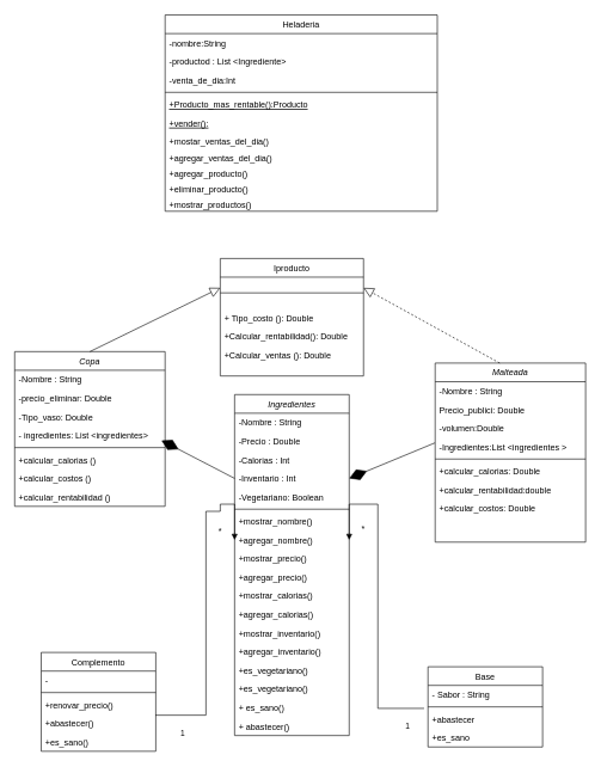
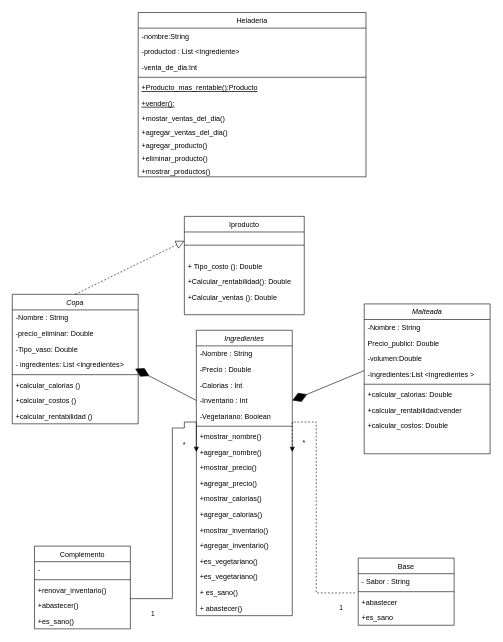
  <mxCell id="0" />
  <mxCell id="1" parent="0" />
  <mxCell id="2" value="Ingredientes" style="swimlane;fontStyle=2;align=center;verticalAlign=top;childLayout=stackLayout;horizontal=1;startSize=26;horizontalStack=0;resizeParent=1;resizeLast=0;collapsible=1;marginBottom=0;rounded=0;shadow=0;strokeWidth=1;" parent="1" vertex="1"><mxGeometry x="327" y="550" width="160" height="476" as="geometry"><mxRectangle x="230" y="140" width="160" height="26" as="alternateBounds" /></mxGeometry></mxCell>
  <mxCell id="3" value="-Nombre : String    " style="text;align=left;verticalAlign=top;spacingLeft=4;spacingRight=4;overflow=hidden;rotatable=0;points=[[0,0.5],[1,0.5]];portConstraint=eastwest;" parent="2" vertex="1"><mxGeometry y="26" width="160" height="26" as="geometry" /></mxCell>
  <mxCell id="4" value="-Precio : Double" style="text;align=left;verticalAlign=top;spacingLeft=4;spacingRight=4;overflow=hidden;rotatable=0;points=[[0,0.5],[1,0.5]];portConstraint=eastwest;rounded=0;shadow=0;html=0;" parent="2" vertex="1"><mxGeometry y="52" width="160" height="26" as="geometry" /></mxCell>
  <mxCell id="5" value="-Calorias : Int" style="text;align=left;verticalAlign=top;spacingLeft=4;spacingRight=4;overflow=hidden;rotatable=0;points=[[0,0.5],[1,0.5]];portConstraint=eastwest;rounded=0;shadow=0;html=0;" parent="2" vertex="1"><mxGeometry y="78" width="160" height="26" as="geometry" /></mxCell>
  <mxCell id="6" value="-Inventario : Int" style="text;align=left;verticalAlign=top;spacingLeft=4;spacingRight=4;overflow=hidden;rotatable=0;points=[[0,0.5],[1,0.5]];portConstraint=eastwest;rounded=0;shadow=0;html=0;" vertex="1" parent="2"><mxGeometry y="104" width="160" height="26" as="geometry" /></mxCell>
  <mxCell id="7" value="-Vegetariano: Boolean" style="text;align=left;verticalAlign=top;spacingLeft=4;spacingRight=4;overflow=hidden;rotatable=0;points=[[0,0.5],[1,0.5]];portConstraint=eastwest;rounded=0;shadow=0;html=0;" vertex="1" parent="2"><mxGeometry y="130" width="160" height="26" as="geometry" /></mxCell>
  <mxCell id="8" value="" style="line;html=1;strokeWidth=1;align=left;verticalAlign=middle;spacingTop=-1;spacingLeft=3;spacingRight=3;rotatable=0;labelPosition=right;points=[];portConstraint=eastwest;" parent="2" vertex="1"><mxGeometry y="156" width="160" height="8" as="geometry" /></mxCell>
  <mxCell id="9" value="+mostrar_nombre()" style="text;align=left;verticalAlign=top;spacingLeft=4;spacingRight=4;overflow=hidden;rotatable=0;points=[[0,0.5],[1,0.5]];portConstraint=eastwest;" parent="2" vertex="1"><mxGeometry y="164" width="160" height="26" as="geometry" /></mxCell>
  <mxCell id="10" value="+agregar_nombre()" style="text;align=left;verticalAlign=top;spacingLeft=4;spacingRight=4;overflow=hidden;rotatable=0;points=[[0,0.5],[1,0.5]];portConstraint=eastwest;" vertex="1" parent="2"><mxGeometry y="190" width="160" height="26" as="geometry" /></mxCell>
  <mxCell id="11" value="+mostrar_precio()" style="text;align=left;verticalAlign=top;spacingLeft=4;spacingRight=4;overflow=hidden;rotatable=0;points=[[0,0.5],[1,0.5]];portConstraint=eastwest;" vertex="1" parent="2"><mxGeometry y="216" width="160" height="26" as="geometry" /></mxCell>
  <mxCell id="12" value="+agregar_precio()" style="text;align=left;verticalAlign=top;spacingLeft=4;spacingRight=4;overflow=hidden;rotatable=0;points=[[0,0.5],[1,0.5]];portConstraint=eastwest;" vertex="1" parent="2"><mxGeometry y="242" width="160" height="26" as="geometry" /></mxCell>
  <mxCell id="13" value="+mostrar_calorias()" style="text;align=left;verticalAlign=top;spacingLeft=4;spacingRight=4;overflow=hidden;rotatable=0;points=[[0,0.5],[1,0.5]];portConstraint=eastwest;" vertex="1" parent="2"><mxGeometry y="268" width="160" height="26" as="geometry" /></mxCell>
  <mxCell id="14" value="+agregar_calorias()" style="text;align=left;verticalAlign=top;spacingLeft=4;spacingRight=4;overflow=hidden;rotatable=0;points=[[0,0.5],[1,0.5]];portConstraint=eastwest;" vertex="1" parent="2"><mxGeometry y="294" width="160" height="26" as="geometry" /></mxCell>
  <mxCell id="15" value="+mostrar_inventario()" style="text;align=left;verticalAlign=top;spacingLeft=4;spacingRight=4;overflow=hidden;rotatable=0;points=[[0,0.5],[1,0.5]];portConstraint=eastwest;" vertex="1" parent="2"><mxGeometry y="320" width="160" height="26" as="geometry" /></mxCell>
  <mxCell id="16" value="+agregar_inventario()" style="text;align=left;verticalAlign=top;spacingLeft=4;spacingRight=4;overflow=hidden;rotatable=0;points=[[0,0.5],[1,0.5]];portConstraint=eastwest;" vertex="1" parent="2"><mxGeometry y="346" width="160" height="26" as="geometry" /></mxCell>
  <mxCell id="17" value="+es_vegetariano()" style="text;align=left;verticalAlign=top;spacingLeft=4;spacingRight=4;overflow=hidden;rotatable=0;points=[[0,0.5],[1,0.5]];portConstraint=eastwest;" vertex="1" parent="2"><mxGeometry y="372" width="160" height="26" as="geometry" /></mxCell>
  <mxCell id="18" value="+es_vegetariano()" style="text;align=left;verticalAlign=top;spacingLeft=4;spacingRight=4;overflow=hidden;rotatable=0;points=[[0,0.5],[1,0.5]];portConstraint=eastwest;" vertex="1" parent="2"><mxGeometry y="398" width="160" height="26" as="geometry" /></mxCell>
  <mxCell id="19" value="+ es_sano() " style="text;align=left;verticalAlign=top;spacingLeft=4;spacingRight=4;overflow=hidden;rotatable=0;points=[[0,0.5],[1,0.5]];portConstraint=eastwest;" vertex="1" parent="2"><mxGeometry y="424" width="160" height="26" as="geometry" /></mxCell>
  <mxCell id="20" value="+ abastecer()" style="text;align=left;verticalAlign=top;spacingLeft=4;spacingRight=4;overflow=hidden;rotatable=0;points=[[0,0.5],[1,0.5]];portConstraint=eastwest;" vertex="1" parent="2"><mxGeometry y="450" width="160" height="26" as="geometry" /></mxCell>
  <mxCell id="21" value="Heladeria" style="swimlane;fontStyle=0;align=center;verticalAlign=top;childLayout=stackLayout;horizontal=1;startSize=26;horizontalStack=0;resizeParent=1;resizeLast=0;collapsible=1;marginBottom=0;rounded=0;shadow=0;strokeWidth=1;" parent="1" vertex="1"><mxGeometry x="230" y="20" width="380" height="274" as="geometry"><mxRectangle x="130" y="380" width="160" height="26" as="alternateBounds" /></mxGeometry></mxCell>
  <mxCell id="22" value="-nombre:String" style="text;align=left;verticalAlign=top;spacingLeft=4;spacingRight=4;overflow=hidden;rotatable=0;points=[[0,0.5],[1,0.5]];portConstraint=eastwest;" vertex="1" parent="21"><mxGeometry y="26" width="380" height="26" as="geometry" /></mxCell>
  <mxCell id="23" value="-productod : List &lt;Ingrediente&gt;" style="text;align=left;verticalAlign=top;spacingLeft=4;spacingRight=4;overflow=hidden;rotatable=0;points=[[0,0.5],[1,0.5]];portConstraint=eastwest;" parent="21" vertex="1"><mxGeometry y="52" width="380" height="26" as="geometry" /></mxCell>
  <mxCell id="24" value="-venta_de_dia:Int" style="text;align=left;verticalAlign=top;spacingLeft=4;spacingRight=4;overflow=hidden;rotatable=0;points=[[0,0.5],[1,0.5]];portConstraint=eastwest;" vertex="1" parent="21"><mxGeometry y="78" width="380" height="26" as="geometry" /></mxCell>
  <mxCell id="25" value="" style="line;html=1;strokeWidth=1;align=left;verticalAlign=middle;spacingTop=-1;spacingLeft=3;spacingRight=3;rotatable=0;labelPosition=right;points=[];portConstraint=eastwest;" parent="21" vertex="1"><mxGeometry y="104" width="380" height="8" as="geometry" /></mxCell>
  <mxCell id="26" value="+Producto_mas_rentable():Producto" style="text;align=left;verticalAlign=top;spacingLeft=4;spacingRight=4;overflow=hidden;rotatable=0;points=[[0,0.5],[1,0.5]];portConstraint=eastwest;fontStyle=4" parent="21" vertex="1"><mxGeometry y="112" width="380" height="26" as="geometry" /></mxCell>
  <mxCell id="27" value="+vender():" style="text;align=left;verticalAlign=top;spacingLeft=4;spacingRight=4;overflow=hidden;rotatable=0;points=[[0,0.5],[1,0.5]];portConstraint=eastwest;fontStyle=4" vertex="1" parent="21"><mxGeometry y="138" width="380" height="26" as="geometry" /></mxCell>
  <mxCell id="28" value="+mostar_ventas_del_dia()" style="text;align=left;verticalAlign=top;spacingLeft=4;spacingRight=4;overflow=hidden;rotatable=0;points=[[0,0.5],[1,0.5]];portConstraint=eastwest;" parent="21" vertex="1"><mxGeometry y="164" width="380" height="22" as="geometry" /></mxCell>
  <mxCell id="29" value="+agregar_ventas_del_dia()" style="text;align=left;verticalAlign=top;spacingLeft=4;spacingRight=4;overflow=hidden;rotatable=0;points=[[0,0.5],[1,0.5]];portConstraint=eastwest;" vertex="1" parent="21"><mxGeometry y="186" width="380" height="22" as="geometry" /></mxCell>
  <mxCell id="30" value="+agregar_producto()" style="text;align=left;verticalAlign=top;spacingLeft=4;spacingRight=4;overflow=hidden;rotatable=0;points=[[0,0.5],[1,0.5]];portConstraint=eastwest;" vertex="1" parent="21"><mxGeometry y="208" width="380" height="22" as="geometry" /></mxCell>
  <mxCell id="31" value="+eliminar_producto()" style="text;align=left;verticalAlign=top;spacingLeft=4;spacingRight=4;overflow=hidden;rotatable=0;points=[[0,0.5],[1,0.5]];portConstraint=eastwest;" vertex="1" parent="21"><mxGeometry y="230" width="380" height="22" as="geometry" /></mxCell>
  <mxCell id="32" value="+mostrar_productos()" style="text;align=left;verticalAlign=top;spacingLeft=4;spacingRight=4;overflow=hidden;rotatable=0;points=[[0,0.5],[1,0.5]];portConstraint=eastwest;" vertex="1" parent="21"><mxGeometry y="252" width="380" height="22" as="geometry" /></mxCell>
  <mxCell id="33" value="Base" style="swimlane;fontStyle=0;align=center;verticalAlign=top;childLayout=stackLayout;horizontal=1;startSize=26;horizontalStack=0;resizeParent=1;resizeLast=0;collapsible=1;marginBottom=0;rounded=0;shadow=0;strokeWidth=1;" parent="1" vertex="1"><mxGeometry x="597" y="930" width="160" height="112" as="geometry"><mxRectangle x="340" y="380" width="170" height="26" as="alternateBounds" /></mxGeometry></mxCell>
  <mxCell id="34" value="- Sabor : String" style="text;align=left;verticalAlign=top;spacingLeft=4;spacingRight=4;overflow=hidden;rotatable=0;points=[[0,0.5],[1,0.5]];portConstraint=eastwest;" parent="33" vertex="1"><mxGeometry y="26" width="160" height="26" as="geometry" /></mxCell>
  <mxCell id="35" value="" style="line;html=1;strokeWidth=1;align=left;verticalAlign=middle;spacingTop=-1;spacingLeft=3;spacingRight=3;rotatable=0;labelPosition=right;points=[];portConstraint=eastwest;" parent="33" vertex="1"><mxGeometry y="52" width="160" height="8" as="geometry" /></mxCell>
  <mxCell id="36" value="+abastecer" style="text;align=left;verticalAlign=top;spacingLeft=4;spacingRight=4;overflow=hidden;rotatable=0;points=[[0,0.5],[1,0.5]];portConstraint=eastwest;" vertex="1" parent="33"><mxGeometry y="60" width="160" height="26" as="geometry" /></mxCell>
  <mxCell id="37" value="+es_sano" style="text;align=left;verticalAlign=top;spacingLeft=4;spacingRight=4;overflow=hidden;rotatable=0;points=[[0,0.5],[1,0.5]];portConstraint=eastwest;" vertex="1" parent="33"><mxGeometry y="86" width="160" height="26" as="geometry" /></mxCell>
  <mxCell id="38" value="Complemento" style="swimlane;fontStyle=0;align=center;verticalAlign=top;childLayout=stackLayout;horizontal=1;startSize=26;horizontalStack=0;resizeParent=1;resizeLast=0;collapsible=1;marginBottom=0;rounded=0;shadow=0;strokeWidth=1;" vertex="1" parent="1"><mxGeometry x="57" y="910" width="160" height="138" as="geometry"><mxRectangle x="340" y="380" width="170" height="26" as="alternateBounds" /></mxGeometry></mxCell>
  <mxCell id="39" value="- " style="text;align=left;verticalAlign=top;spacingLeft=4;spacingRight=4;overflow=hidden;rotatable=0;points=[[0,0.5],[1,0.5]];portConstraint=eastwest;" vertex="1" parent="38"><mxGeometry y="26" width="160" height="26" as="geometry" /></mxCell>
  <mxCell id="40" value="" style="line;html=1;strokeWidth=1;align=left;verticalAlign=middle;spacingTop=-1;spacingLeft=3;spacingRight=3;rotatable=0;labelPosition=right;points=[];portConstraint=eastwest;" vertex="1" parent="38"><mxGeometry y="52" width="160" height="8" as="geometry" /></mxCell>
- <mxCell id="41" value="+renovar_precio()" style="text;align=left;verticalAlign=top;spacingLeft=4;spacingRight=4;overflow=hidden;rotatable=0;points=[[0,0.5],[1,0.5]];portConstraint=eastwest;" vertex="1" parent="38"><mxGeometry y="60" width="160" height="26" as="geometry" /></mxCell>
+ <mxCell id="41" value="+renovar_inventario()" style="text;align=left;verticalAlign=top;spacingLeft=4;spacingRight=4;overflow=hidden;rotatable=0;points=[[0,0.5],[1,0.5]];portConstraint=eastwest;" vertex="1" parent="38"><mxGeometry y="60" width="160" height="26" as="geometry" /></mxCell>
  <mxCell id="42" value="+abastecer()" style="text;align=left;verticalAlign=top;spacingLeft=4;spacingRight=4;overflow=hidden;rotatable=0;points=[[0,0.5],[1,0.5]];portConstraint=eastwest;" vertex="1" parent="38"><mxGeometry y="86" width="160" height="26" as="geometry" /></mxCell>
  <mxCell id="43" value="+es_sano()" style="text;align=left;verticalAlign=top;spacingLeft=4;spacingRight=4;overflow=hidden;rotatable=0;points=[[0,0.5],[1,0.5]];portConstraint=eastwest;" vertex="1" parent="38"><mxGeometry y="112" width="160" height="26" as="geometry" /></mxCell>
  <mxCell id="44" value="Iproducto" style="swimlane;fontStyle=0;align=center;verticalAlign=top;childLayout=stackLayout;horizontal=1;startSize=26;horizontalStack=0;resizeParent=1;resizeLast=0;collapsible=1;marginBottom=0;rounded=0;shadow=0;strokeWidth=1;" vertex="1" parent="1"><mxGeometry x="307" y="360" width="200" height="164" as="geometry"><mxRectangle x="130" y="380" width="160" height="26" as="alternateBounds" /></mxGeometry></mxCell>
  <mxCell id="45" value="" style="line;html=1;strokeWidth=1;align=left;verticalAlign=middle;spacingTop=-1;spacingLeft=3;spacingRight=3;rotatable=0;labelPosition=right;points=[];portConstraint=eastwest;" vertex="1" parent="44"><mxGeometry y="26" width="200" height="44" as="geometry" /></mxCell>
  <mxCell id="46" value="+ Tipo_costo (): Double" style="text;align=left;verticalAlign=top;spacingLeft=4;spacingRight=4;overflow=hidden;rotatable=0;points=[[0,0.5],[1,0.5]];portConstraint=eastwest;" vertex="1" parent="44"><mxGeometry y="70" width="200" height="26" as="geometry" /></mxCell>
  <mxCell id="47" value="+Calcular_rentabilidad(): Double" style="text;align=left;verticalAlign=top;spacingLeft=4;spacingRight=4;overflow=hidden;rotatable=0;points=[[0,0.5],[1,0.5]];portConstraint=eastwest;rounded=0;shadow=0;html=0;" vertex="1" parent="44"><mxGeometry y="96" width="200" height="26" as="geometry" /></mxCell>
  <mxCell id="48" value="+Calcular_ventas (): Double" style="text;align=left;verticalAlign=top;spacingLeft=4;spacingRight=4;overflow=hidden;rotatable=0;points=[[0,0.5],[1,0.5]];portConstraint=eastwest;rounded=0;shadow=0;html=0;" vertex="1" parent="44"><mxGeometry y="122" width="200" height="26" as="geometry" /></mxCell>
  <mxCell id="49" value="Malteada" style="swimlane;fontStyle=2;align=center;verticalAlign=top;childLayout=stackLayout;horizontal=1;startSize=26;horizontalStack=0;resizeParent=1;resizeLast=0;collapsible=1;marginBottom=0;rounded=0;shadow=0;strokeWidth=1;" vertex="1" parent="1"><mxGeometry x="607" y="506" width="210" height="250" as="geometry"><mxRectangle x="230" y="140" width="160" height="26" as="alternateBounds" /></mxGeometry></mxCell>
  <mxCell id="50" value="-Nombre : String    " style="text;align=left;verticalAlign=top;spacingLeft=4;spacingRight=4;overflow=hidden;rotatable=0;points=[[0,0.5],[1,0.5]];portConstraint=eastwest;" vertex="1" parent="49"><mxGeometry y="26" width="210" height="26" as="geometry" /></mxCell>
  <mxCell id="51" value="Precio_publici: Double" style="text;align=left;verticalAlign=top;spacingLeft=4;spacingRight=4;overflow=hidden;rotatable=0;points=[[0,0.5],[1,0.5]];portConstraint=eastwest;rounded=0;shadow=0;html=0;" vertex="1" parent="49"><mxGeometry y="52" width="210" height="26" as="geometry" /></mxCell>
  <mxCell id="52" value="-volumen:Double" style="text;align=left;verticalAlign=top;spacingLeft=4;spacingRight=4;overflow=hidden;rotatable=0;points=[[0,0.5],[1,0.5]];portConstraint=eastwest;rounded=0;shadow=0;html=0;" vertex="1" parent="49"><mxGeometry y="78" width="210" height="26" as="geometry" /></mxCell>
  <mxCell id="53" value="-Ingredientes:List &lt;ingredientes &gt;" style="text;align=left;verticalAlign=top;spacingLeft=4;spacingRight=4;overflow=hidden;rotatable=0;points=[[0,0.5],[1,0.5]];portConstraint=eastwest;rounded=0;shadow=0;html=0;" vertex="1" parent="49"><mxGeometry y="104" width="210" height="26" as="geometry" /></mxCell>
  <mxCell id="54" value="" style="line;html=1;strokeWidth=1;align=left;verticalAlign=middle;spacingTop=-1;spacingLeft=3;spacingRight=3;rotatable=0;labelPosition=right;points=[];portConstraint=eastwest;" vertex="1" parent="49"><mxGeometry y="130" width="210" height="8" as="geometry" /></mxCell>
  <mxCell id="55" value="+calcular_calorias: Double" style="text;align=left;verticalAlign=top;spacingLeft=4;spacingRight=4;overflow=hidden;rotatable=0;points=[[0,0.5],[1,0.5]];portConstraint=eastwest;" vertex="1" parent="49"><mxGeometry y="138" width="210" height="26" as="geometry" /></mxCell>
- <mxCell id="56" value="+calcular_rentabilidad:double" style="text;align=left;verticalAlign=top;spacingLeft=4;spacingRight=4;overflow=hidden;rotatable=0;points=[[0,0.5],[1,0.5]];portConstraint=eastwest;" vertex="1" parent="49"><mxGeometry y="164" width="210" height="26" as="geometry" /></mxCell>
+ <mxCell id="56" value="+calcular_rentabilidad:vender" style="text;align=left;verticalAlign=top;spacingLeft=4;spacingRight=4;overflow=hidden;rotatable=0;points=[[0,0.5],[1,0.5]];portConstraint=eastwest;" vertex="1" parent="49"><mxGeometry y="164" width="210" height="26" as="geometry" /></mxCell>
  <mxCell id="57" value="+calcular_costos: Double" style="text;align=left;verticalAlign=top;spacingLeft=4;spacingRight=4;overflow=hidden;rotatable=0;points=[[0,0.5],[1,0.5]];portConstraint=eastwest;" vertex="1" parent="49"><mxGeometry y="190" width="210" height="26" as="geometry" /></mxCell>
  <mxCell id="58" value="Copa" style="swimlane;fontStyle=2;align=center;verticalAlign=top;childLayout=stackLayout;horizontal=1;startSize=26;horizontalStack=0;resizeParent=1;resizeLast=0;collapsible=1;marginBottom=0;rounded=0;shadow=0;strokeWidth=1;" vertex="1" parent="1"><mxGeometry x="20" y="490" width="210" height="216" as="geometry"><mxRectangle x="230" y="140" width="160" height="26" as="alternateBounds" /></mxGeometry></mxCell>
  <mxCell id="59" value="-Nombre : String    " style="text;align=left;verticalAlign=top;spacingLeft=4;spacingRight=4;overflow=hidden;rotatable=0;points=[[0,0.5],[1,0.5]];portConstraint=eastwest;" vertex="1" parent="58"><mxGeometry y="26" width="210" height="26" as="geometry" /></mxCell>
  <mxCell id="60" value="-precio_eliminar: Double" style="text;align=left;verticalAlign=top;spacingLeft=4;spacingRight=4;overflow=hidden;rotatable=0;points=[[0,0.5],[1,0.5]];portConstraint=eastwest;rounded=0;shadow=0;html=0;" vertex="1" parent="58"><mxGeometry y="52" width="210" height="26" as="geometry" /></mxCell>
  <mxCell id="61" value="-Tipo_vaso: Double" style="text;align=left;verticalAlign=top;spacingLeft=4;spacingRight=4;overflow=hidden;rotatable=0;points=[[0,0.5],[1,0.5]];portConstraint=eastwest;rounded=0;shadow=0;html=0;" vertex="1" parent="58"><mxGeometry y="78" width="210" height="26" as="geometry" /></mxCell>
  <mxCell id="62" value="- ingredientes: List &lt;ingredientes&gt;" style="text;align=left;verticalAlign=top;spacingLeft=4;spacingRight=4;overflow=hidden;rotatable=0;points=[[0,0.5],[1,0.5]];portConstraint=eastwest;rounded=0;shadow=0;html=0;" vertex="1" parent="58"><mxGeometry y="104" width="210" height="26" as="geometry" /></mxCell>
  <mxCell id="63" value="" style="line;html=1;strokeWidth=1;align=left;verticalAlign=middle;spacingTop=-1;spacingLeft=3;spacingRight=3;rotatable=0;labelPosition=right;points=[];portConstraint=eastwest;" vertex="1" parent="58"><mxGeometry y="130" width="210" height="8" as="geometry" /></mxCell>
  <mxCell id="64" value="+calcular_calorias ()" style="text;align=left;verticalAlign=top;spacingLeft=4;spacingRight=4;overflow=hidden;rotatable=0;points=[[0,0.5],[1,0.5]];portConstraint=eastwest;" vertex="1" parent="58"><mxGeometry y="138" width="210" height="26" as="geometry" /></mxCell>
  <mxCell id="65" value="+calcular_costos ()" style="text;align=left;verticalAlign=top;spacingLeft=4;spacingRight=4;overflow=hidden;rotatable=0;points=[[0,0.5],[1,0.5]];portConstraint=eastwest;" vertex="1" parent="58"><mxGeometry y="164" width="210" height="26" as="geometry" /></mxCell>
  <mxCell id="66" value="+calcular_rentabilidad ()" style="text;align=left;verticalAlign=top;spacingLeft=4;spacingRight=4;overflow=hidden;rotatable=0;points=[[0,0.5],[1,0.5]];portConstraint=eastwest;" vertex="1" parent="58"><mxGeometry y="190" width="210" height="26" as="geometry" /></mxCell>
- <mxCell id="67" value="1" style="endArrow=block;endFill=1;html=1;edgeStyle=orthogonalEdgeStyle;align=left;verticalAlign=top;rounded=0;exitX=-0.034;exitY=-0.073;exitDx=0;exitDy=0;exitPerimeter=0;entryX=1;entryY=0.5;entryDx=0;entryDy=0;" edge="1" parent="1" source="36" target="10"><mxGeometry x="-0.874" y="12" relative="1" as="geometry"><mxPoint x="497" y="750" as="sourcePoint" /><mxPoint x="657" y="750" as="targetPoint" /><Array as="points"><mxPoint x="527" y="988" /><mxPoint x="527" y="703" /></Array><mxPoint as="offset" /></mxGeometry></mxCell>
+ <mxCell id="67" value="1" style="endArrow=block;endFill=1;html=1;edgeStyle=orthogonalEdgeStyle;align=left;verticalAlign=top;rounded=0;exitX=-0.034;exitY=-0.073;exitDx=0;exitDy=0;exitPerimeter=0;entryX=1;entryY=0.5;entryDx=0;entryDy=0;dashed=1;" edge="1" parent="1" source="36" target="10"><mxGeometry x="-0.874" y="12" relative="1" as="geometry"><mxPoint x="497" y="750" as="sourcePoint" /><mxPoint x="657" y="750" as="targetPoint" /><Array as="points"><mxPoint x="527" y="988" /><mxPoint x="527" y="703" /></Array><mxPoint as="offset" /></mxGeometry></mxCell>
  <mxCell id="68" value="1" style="endArrow=block;endFill=1;html=1;edgeStyle=orthogonalEdgeStyle;align=left;verticalAlign=top;rounded=0;exitX=0.996;exitY=0.062;exitDx=0;exitDy=0;exitPerimeter=0;entryX=0;entryY=0.5;entryDx=0;entryDy=0;" edge="1" parent="1" source="42" target="10"><mxGeometry x="-0.849" y="-12" relative="1" as="geometry"><mxPoint x="602" y="998" as="sourcePoint" /><mxPoint x="497" y="713" as="targetPoint" /><Array as="points"><mxPoint x="287" y="998" /><mxPoint x="287" y="713" /><mxPoint x="307" y="713" /><mxPoint x="307" y="703" /></Array><mxPoint as="offset" /></mxGeometry></mxCell>
  <mxCell id="69" value="*" style="text;html=1;align=center;verticalAlign=middle;whiteSpace=wrap;rounded=0;" vertex="1" parent="1"><mxGeometry x="497" y="723" width="20" height="30" as="geometry" /></mxCell>
  <mxCell id="70" value="*" style="text;html=1;align=center;verticalAlign=middle;whiteSpace=wrap;rounded=0;" vertex="1" parent="1"><mxGeometry x="297" y="726" width="20" height="30" as="geometry" /></mxCell>
- <mxCell id="71" value="" style="endArrow=block;dashed=0;endFill=0;endSize=12;html=1;rounded=0;exitX=0.5;exitY=0;exitDx=0;exitDy=0;entryX=0;entryY=0.25;entryDx=0;entryDy=0;" edge="1" parent="1" source="58" target="44"><mxGeometry width="160" relative="1" as="geometry"><mxPoint x="107" y="380" as="sourcePoint" /><mxPoint x="267" y="380" as="targetPoint" /></mxGeometry></mxCell>
- <mxCell id="72" value="" style="endArrow=block;dashed=1;endFill=0;endSize=12;html=1;rounded=0;exitX=0.429;exitY=0;exitDx=0;exitDy=0;entryX=1;entryY=0.25;entryDx=0;entryDy=0;exitPerimeter=0;" edge="1" parent="1" source="49" target="44"><mxGeometry width="160" relative="1" as="geometry"><mxPoint x="147" y="486" as="sourcePoint" /><mxPoint x="317" y="363" as="targetPoint" /><Array as="points" /></mxGeometry></mxCell>
+ <mxCell id="71" value="" style="endArrow=block;dashed=1;endFill=0;endSize=12;html=1;rounded=0;exitX=0.5;exitY=0;exitDx=0;exitDy=0;entryX=0;entryY=0.25;entryDx=0;entryDy=0;" edge="1" parent="1" source="58" target="44"><mxGeometry width="160" relative="1" as="geometry"><mxPoint x="107" y="380" as="sourcePoint" /><mxPoint x="267" y="380" as="targetPoint" /></mxGeometry></mxCell>
  <mxCell id="73" value="" style="endArrow=diamondThin;endFill=1;endSize=24;html=1;rounded=0;exitX=0;exitY=0.5;exitDx=0;exitDy=0;entryX=0.976;entryY=0.769;entryDx=0;entryDy=0;entryPerimeter=0;" edge="1" parent="1" source="6" target="62"><mxGeometry width="160" relative="1" as="geometry"><mxPoint x="97" y="605.05" as="sourcePoint" /><mxPoint x="257" y="605.05" as="targetPoint" /></mxGeometry></mxCell>
  <mxCell id="74" value="" style="endArrow=diamondThin;endFill=1;endSize=24;html=1;rounded=0;exitX=-0.002;exitY=0.286;exitDx=0;exitDy=0;exitPerimeter=0;entryX=1;entryY=0.5;entryDx=0;entryDy=0;" edge="1" parent="1" source="53" target="6"><mxGeometry width="160" relative="1" as="geometry"><mxPoint x="586.58" y="599.28" as="sourcePoint" /><mxPoint x="517" y="630.71" as="targetPoint" /></mxGeometry></mxCell>
